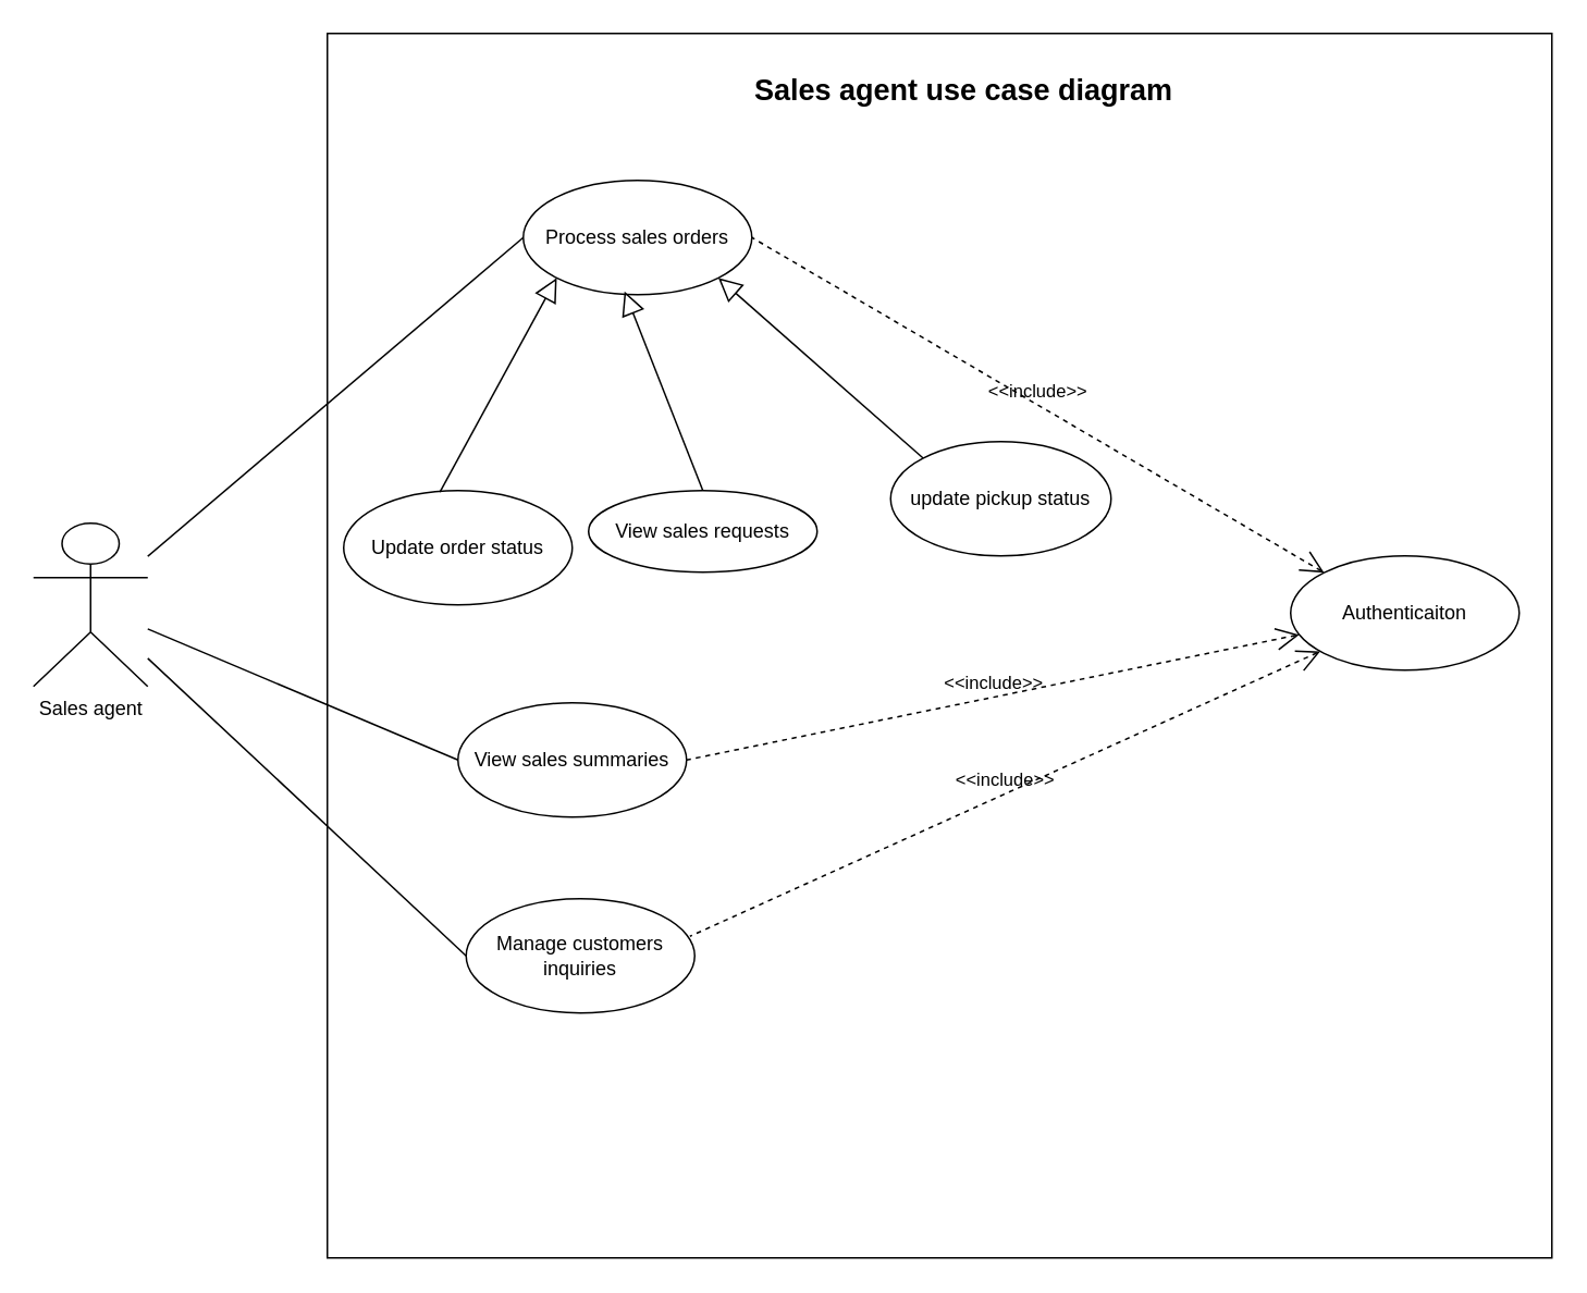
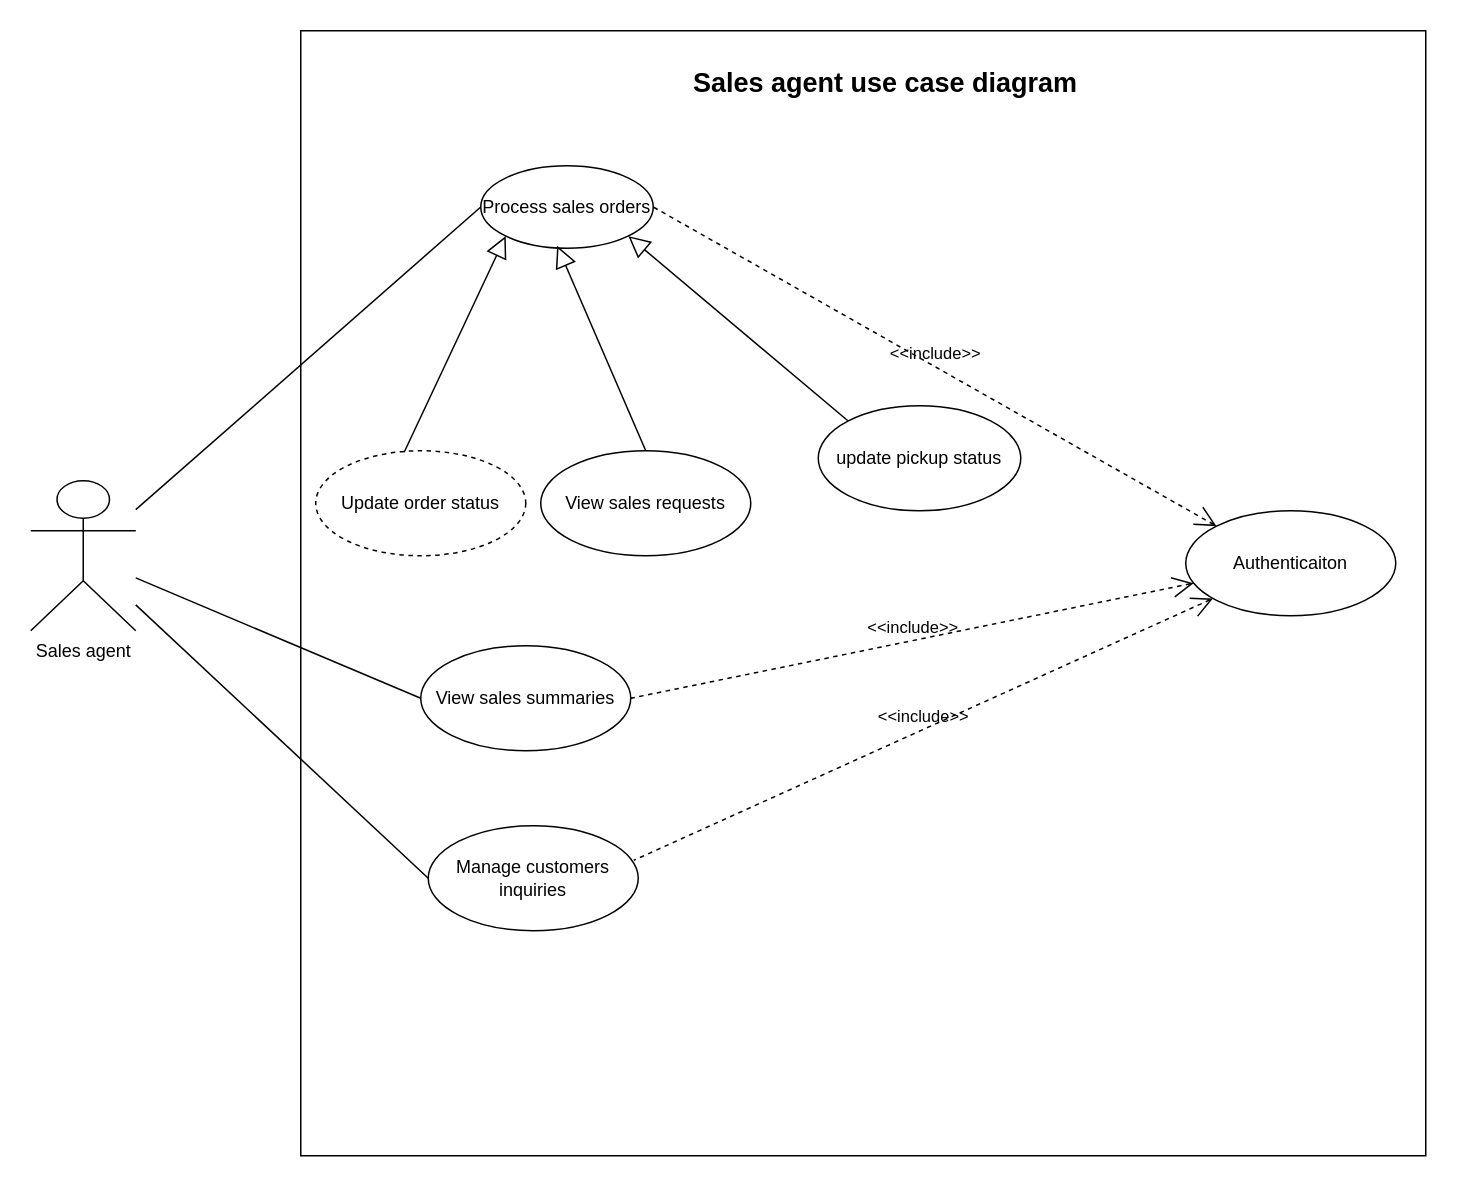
  <mxCell id="0" />
  <mxCell id="1" parent="0" />
  <mxCell id="2" value="" style="whiteSpace=wrap;html=1;aspect=fixed;" parent="1" vertex="1"><mxGeometry x="200" y="20" width="750" height="750" as="geometry" /></mxCell>
  <mxCell id="3" value="&lt;font style=&quot;font-size: 18px;&quot;&gt;&lt;b&gt;Sales agent use case diagram&lt;/b&gt;&lt;/font&gt;" style="text;html=1;align=center;verticalAlign=middle;whiteSpace=wrap;rounded=0;" parent="1" vertex="1"><mxGeometry x="425" y="40" width="330" height="30" as="geometry" /></mxCell>
  <mxCell id="4" value="Sales agent" style="shape=umlActor;html=1;verticalLabelPosition=bottom;verticalAlign=top;align=center;" parent="1" vertex="1"><mxGeometry x="20" y="320" width="70" height="100" as="geometry" /></mxCell>
  <mxCell id="5" value="Authenticaiton" style="ellipse;whiteSpace=wrap;html=1;" parent="1" vertex="1"><mxGeometry x="790" y="340" width="140" height="70" as="geometry" /></mxCell>
- <mxCell id="6" value="Process sales orders" style="ellipse;whiteSpace=wrap;html=1;" parent="1" vertex="1"><mxGeometry x="320" y="110" width="140" height="70" as="geometry" /></mxCell>
+ <mxCell id="6" value="Process sales orders" style="ellipse;whiteSpace=wrap;html=1;" parent="1" vertex="1"><mxGeometry x="320" y="110" width="115" height="55" as="geometry" /></mxCell>
  <mxCell id="7" value="Manage customers inquiries" style="ellipse;whiteSpace=wrap;html=1;" parent="1" vertex="1"><mxGeometry x="285" y="550" width="140" height="70" as="geometry" /></mxCell>
  <mxCell id="8" value="View sales summaries" style="ellipse;whiteSpace=wrap;html=1;" parent="1" vertex="1"><mxGeometry x="280" y="430" width="140" height="70" as="geometry" /></mxCell>
  <mxCell id="9" value="update pickup status" style="ellipse;whiteSpace=wrap;html=1;" parent="1" vertex="1"><mxGeometry x="545" y="270" width="135" height="70" as="geometry" /></mxCell>
- <mxCell id="10" value="View sales requests" style="ellipse;whiteSpace=wrap;html=1;" parent="1" vertex="1"><mxGeometry x="360" y="300" width="140" height="50" as="geometry" /></mxCell>
- <mxCell id="11" value="Update order status" style="ellipse;whiteSpace=wrap;html=1;" parent="1" vertex="1"><mxGeometry x="210" y="300" width="140" height="70" as="geometry" /></mxCell>
+ <mxCell id="10" value="View sales requests" style="ellipse;whiteSpace=wrap;html=1;" parent="1" vertex="1"><mxGeometry x="360" y="300" width="140" height="70" as="geometry" /></mxCell>
+ <mxCell id="11" value="Update order status" style="ellipse;whiteSpace=wrap;html=1;dashed=1;" parent="1" vertex="1"><mxGeometry x="210" y="300" width="140" height="70" as="geometry" /></mxCell>
  <mxCell id="12" value="" style="edgeStyle=none;html=1;endArrow=block;endFill=0;endSize=12;verticalAlign=bottom;rounded=0;entryX=1;entryY=1;entryDx=0;entryDy=0;exitX=0;exitY=0;exitDx=0;exitDy=0;" parent="1" source="9" target="6" edge="1"><mxGeometry width="160" relative="1" as="geometry"><mxPoint x="630" y="420" as="sourcePoint" /><mxPoint x="790" y="420" as="targetPoint" /></mxGeometry></mxCell>
  <mxCell id="13" value="" style="edgeStyle=none;html=1;endArrow=block;endFill=0;endSize=12;verticalAlign=bottom;rounded=0;entryX=0.443;entryY=0.971;entryDx=0;entryDy=0;exitX=0.5;exitY=0;exitDx=0;exitDy=0;entryPerimeter=0;" parent="1" source="10" target="6" edge="1"><mxGeometry width="160" relative="1" as="geometry"><mxPoint x="540" y="625" as="sourcePoint" /><mxPoint x="430" y="460" as="targetPoint" /></mxGeometry></mxCell>
  <mxCell id="14" value="" style="edgeStyle=none;html=1;endArrow=block;endFill=0;endSize=12;verticalAlign=bottom;rounded=0;entryX=0;entryY=1;entryDx=0;entryDy=0;exitX=0.421;exitY=0.014;exitDx=0;exitDy=0;exitPerimeter=0;" parent="1" source="11" target="6" edge="1"><mxGeometry width="160" relative="1" as="geometry"><mxPoint x="370" y="450" as="sourcePoint" /><mxPoint x="530" y="450" as="targetPoint" /></mxGeometry></mxCell>
  <mxCell id="15" value="&amp;lt;&amp;lt;include&amp;gt;&amp;gt;" style="edgeStyle=none;html=1;startArrow=open;endArrow=none;startSize=12;verticalAlign=bottom;dashed=1;labelBackgroundColor=none;rounded=0;entryX=0.979;entryY=0.329;entryDx=0;entryDy=0;entryPerimeter=0;" parent="1" source="5" target="7" edge="1"><mxGeometry width="160" relative="1" as="geometry"><mxPoint x="520" y="430" as="sourcePoint" /><mxPoint x="770" y="360" as="targetPoint" /></mxGeometry></mxCell>
  <mxCell id="16" value="&amp;lt;&amp;lt;include&amp;gt;&amp;gt;" style="edgeStyle=none;html=1;startArrow=open;endArrow=none;startSize=12;verticalAlign=bottom;dashed=1;labelBackgroundColor=none;rounded=0;exitX=0;exitY=0;exitDx=0;exitDy=0;entryX=1;entryY=0.5;entryDx=0;entryDy=0;" parent="1" source="5" target="6" edge="1"><mxGeometry width="160" relative="1" as="geometry"><mxPoint x="823" y="349" as="sourcePoint" /><mxPoint x="720" y="300" as="targetPoint" /></mxGeometry></mxCell>
  <mxCell id="17" value="&amp;lt;&amp;lt;include&amp;gt;&amp;gt;" style="edgeStyle=none;html=1;startArrow=open;endArrow=none;startSize=12;verticalAlign=bottom;dashed=1;labelBackgroundColor=none;rounded=0;entryX=1;entryY=0.5;entryDx=0;entryDy=0;" parent="1" source="5" target="8" edge="1"><mxGeometry width="160" relative="1" as="geometry"><mxPoint x="500" y="290" as="sourcePoint" /><mxPoint x="700" y="350" as="targetPoint" /></mxGeometry></mxCell>
  <mxCell id="18" value="" style="edgeStyle=none;html=1;endArrow=none;verticalAlign=bottom;rounded=0;entryX=0;entryY=0.5;entryDx=0;entryDy=0;" parent="1" source="4" target="6" edge="1"><mxGeometry width="160" relative="1" as="geometry"><mxPoint x="110" y="300" as="sourcePoint" /><mxPoint x="270" y="300" as="targetPoint" /></mxGeometry></mxCell>
  <mxCell id="19" value="" style="edgeStyle=none;html=1;endArrow=none;verticalAlign=bottom;rounded=0;entryX=0;entryY=0.5;entryDx=0;entryDy=0;" parent="1" source="4" target="8" edge="1"><mxGeometry width="160" relative="1" as="geometry"><mxPoint x="120" y="300" as="sourcePoint" /><mxPoint x="280" y="300" as="targetPoint" /></mxGeometry></mxCell>
  <mxCell id="20" value="" style="edgeStyle=none;html=1;endArrow=none;verticalAlign=bottom;rounded=0;entryX=0;entryY=0.5;entryDx=0;entryDy=0;" parent="1" source="4" target="7" edge="1"><mxGeometry width="160" relative="1" as="geometry"><mxPoint x="170" y="370" as="sourcePoint" /><mxPoint x="330" y="370" as="targetPoint" /></mxGeometry></mxCell>
